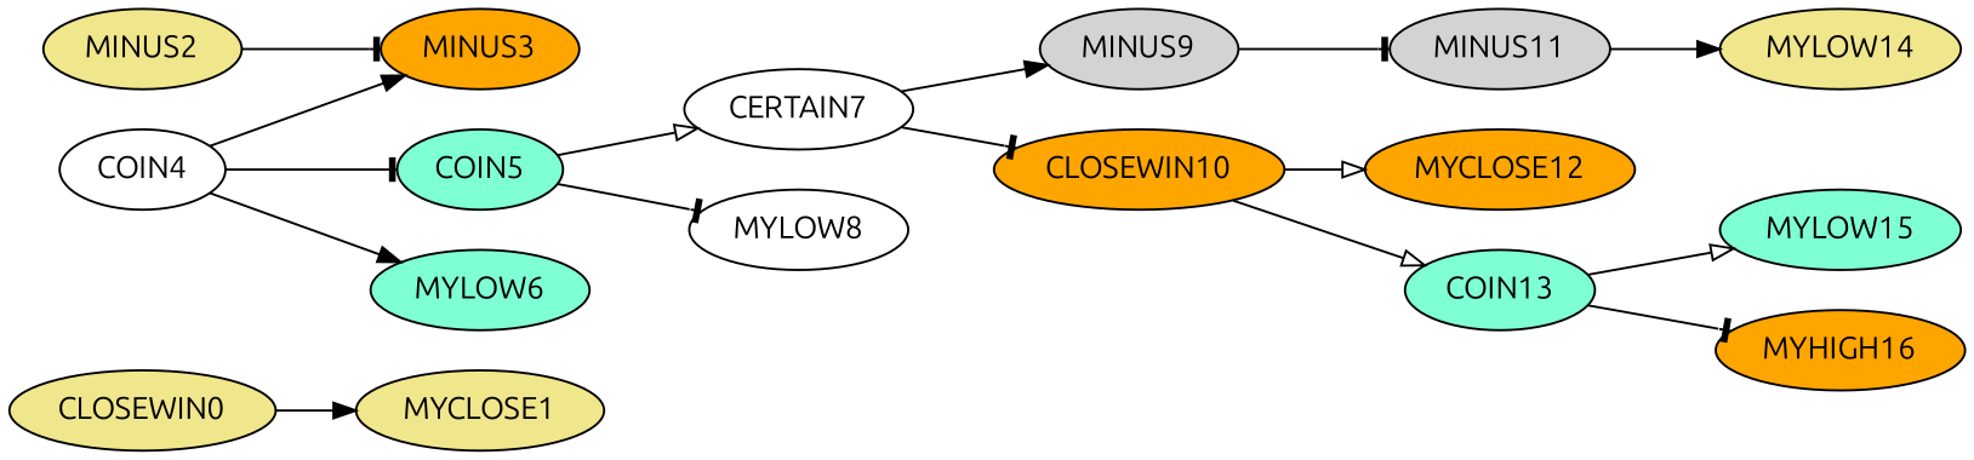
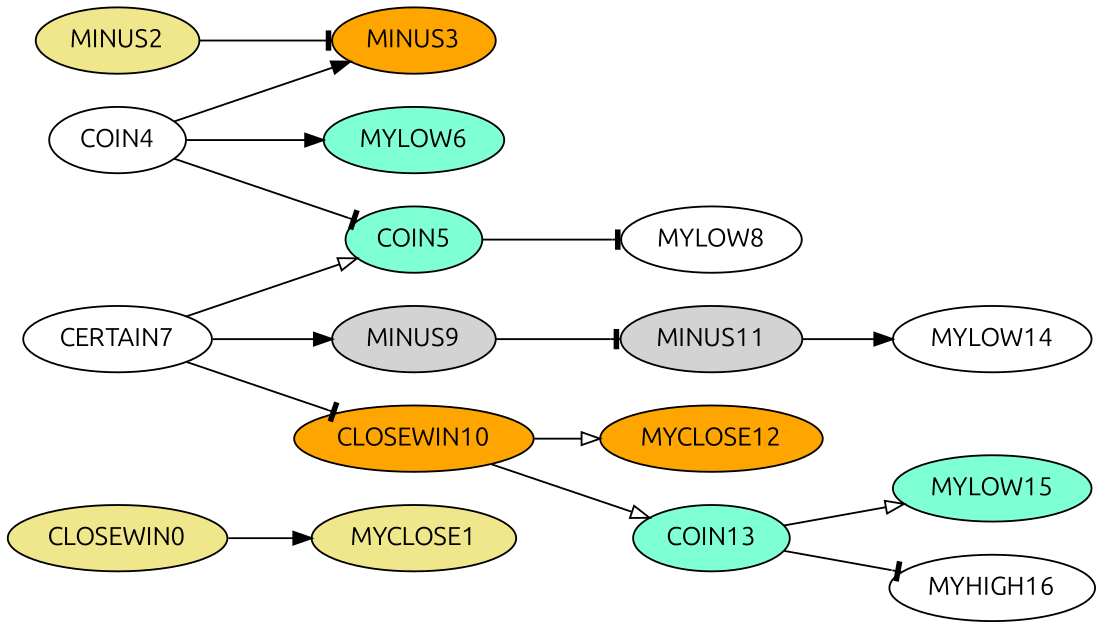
  digraph {
    fontname=Ubuntu
    rankdir=LR
    node [fillcolor=orange fontname=Ubuntu style=filled]
    edge [arrowhead=tee fontname=Ubuntu]
    CLOSEWIN0 [fillcolor=khaki]
    MYCLOSE1 [fillcolor=khaki]
    MINUS3
    MINUS2 [fillcolor=khaki]
    COIN4 [fillcolor=white]
    COIN5 [fillcolor=aquamarine]
    MYLOW6 [fillcolor=aquamarine]
    CERTAIN7 [fillcolor=white]
    MYLOW8 [fillcolor=white]
    MINUS9 [fillcolor=lightgrey]
    CLOSEWIN10
    MINUS11 [fillcolor=lightgrey]
    MYCLOSE12
    COIN13 [fillcolor=aquamarine]
-   MYLOW14 [fillcolor=khaki]
+   MYLOW14 [fillcolor=white]
    MYLOW15 [fillcolor=aquamarine]
-   MYHIGH16
+   MYHIGH16 [fillcolor=white]
    CLOSEWIN0 -> MYCLOSE1 [arrowhead=normal]
    MINUS2 -> MINUS3
    COIN4 -> MINUS3 [arrowhead=normal]
    COIN4 -> COIN5
    COIN4 -> MYLOW6 [arrowhead=normal]
-   COIN5 -> CERTAIN7 [arrowhead=onormal]
+   CERTAIN7 -> COIN5 [arrowhead=onormal]
    COIN5 -> MYLOW8
    CERTAIN7 -> MINUS9 [arrowhead=normal]
    CERTAIN7 -> CLOSEWIN10
    MINUS9 -> MINUS11
    CLOSEWIN10 -> MYCLOSE12 [arrowhead=onormal]
    CLOSEWIN10 -> COIN13 [arrowhead=onormal]
    MINUS11 -> MYLOW14 [arrowhead=normal]
    COIN13 -> MYLOW15 [arrowhead=onormal]
    COIN13 -> MYHIGH16
  }
